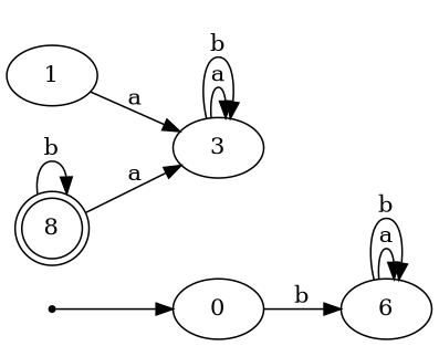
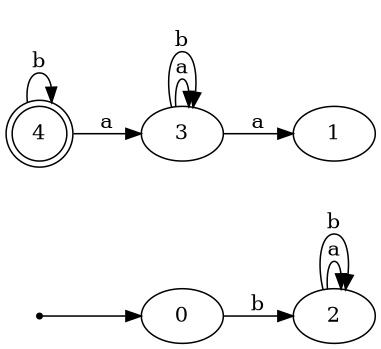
  digraph {
    rankdir=LR
    inic [shape=point]
    0
-   2 [label=6]
+   2
    1
    3
-   4 [shape=doublecircle label=8]
+   4 [shape=doublecircle]
    inic -> 0
    0 -> 2 [label=b]
    2 -> 2 [label=a]
    2 -> 2 [label=b]
-   1 -> 3 [label=a]
+   3 -> 1 [label=a]
    3 -> 3 [label=a]
    3 -> 3 [label=b]
    4 -> 3 [label=a]
    4 -> 4 [label=b]
  }
